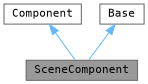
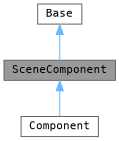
  digraph {
    node [color=gray40 fillcolor=white fontname=Consolas fontsize=11 shape=box style=filled]
    edge [color=steelblue1 dir=back fontname=Consolas fontsize=11 labelfontname=Helvetica labelfontsize=10 style=solid]
    n1 [fillcolor=grey60 fontcolor=black height=0.2 label=SceneComponent width=0.4]
    n2 [height=0.2 label=Component width=0.4]
    n3 [height=0.2 label=Base width=0.4]
-   n2 -> n1
+   n1 -> n2
    n3 -> n1
  }
